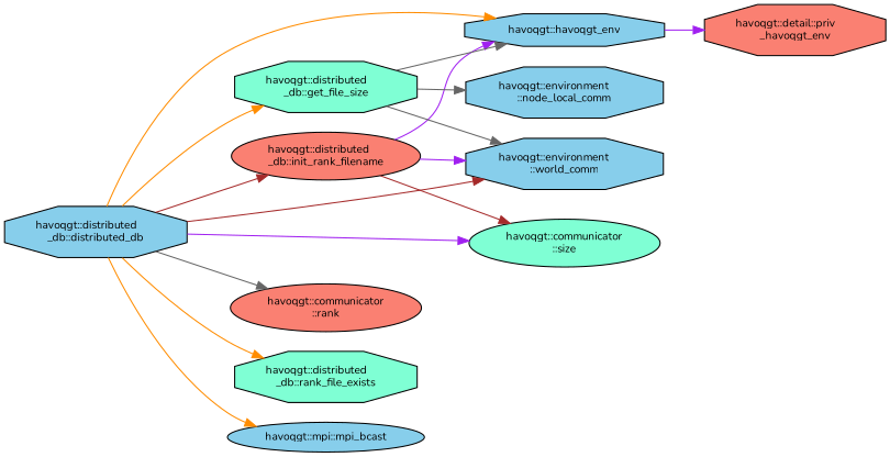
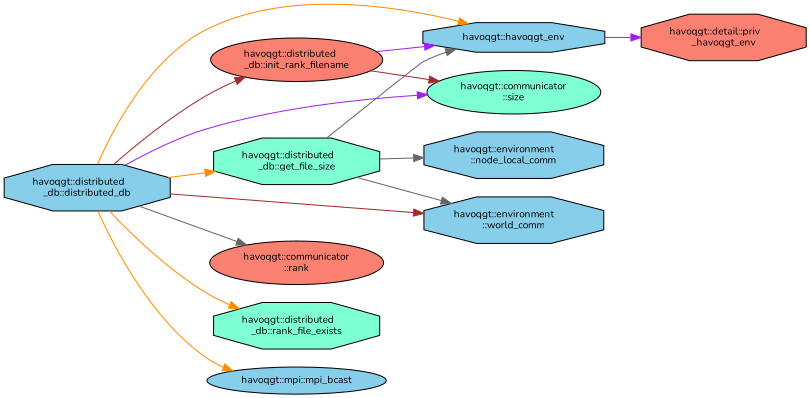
  digraph {
    fontname=Nunito
    rankdir=LR
    node [color=black fillcolor=skyblue fontname=Nunito fontsize=10 shape=octagon style=filled]
    edge [color=darkorange fontname=Nunito fontsize=10 labelfontname=Helvetica labelfontsize=10 style=solid]
    n1 [fontcolor=black height=0.2 label="havoqgt::distributed\l_db::distributed_db" width=0.4]
    n2 [height=0.2 label="havoqgt::havoqgt_env" width=0.4]
    n3 [height=0.2 label="havoqgt::environment\l::world_comm" width=0.4]
    n4 [fillcolor=salmon height=0.2 label="havoqgt::communicator\l::rank" shape=ellipse width=0.4]
    n5 [fillcolor=aquamarine height=0.2 label="havoqgt::communicator\l::size" shape=ellipse width=0.4]
    n6 [fillcolor=salmon height=0.2 label="havoqgt::distributed\l_db::init_rank_filename" shape=ellipse width=0.4]
    n7 [fillcolor=aquamarine height=0.2 label="havoqgt::distributed\l_db::rank_file_exists" width=0.4]
    n8 [fillcolor=aquamarine height=0.2 label="havoqgt::distributed\l_db::get_file_size" width=0.4]
    n9 [height=0.2 label="havoqgt::mpi::mpi_bcast" shape=ellipse width=0.4]
    n10 [fillcolor=salmon height=0.2 label="havoqgt::detail::priv\l_havoqgt_env" width=0.4]
    n11 [height=0.2 label="havoqgt::environment\l::node_local_comm" width=0.4]
    n1 -> n2
    n1 -> n3 [color=brown]
    n1 -> n4 [color=gray40]
    n1 -> n5 [color=purple]
    n1 -> n6 [color=brown]
    n1 -> n7
    n1 -> n8
    n1 -> n9
    n2 -> n10 [color=purple]
    n6 -> n2 [color=purple]
-   n6 -> n3 [color=purple]
    n6 -> n5 [color=brown]
    n8 -> n2 [color=gray40]
    n8 -> n3 [color=gray40]
    n8 -> n11 [color=gray40]
  }
